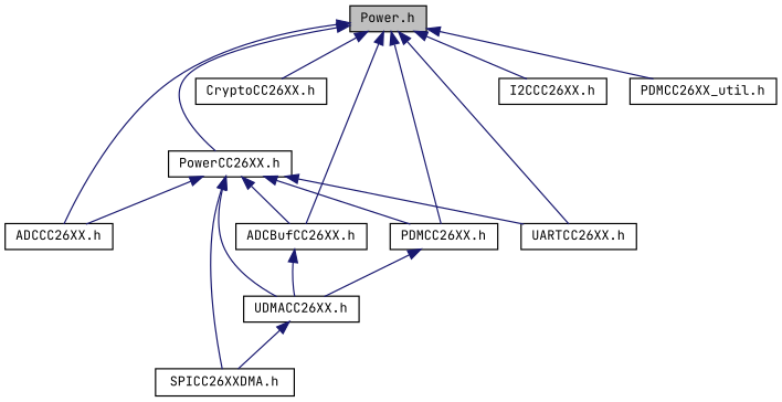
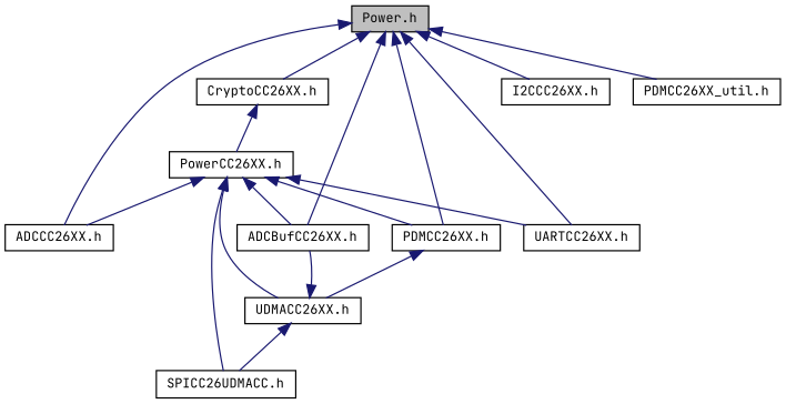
  digraph {
    fontname="JetBrains Mono"
    node [color=black fillcolor=white fontname="JetBrains Mono" fontsize=10 shape=record style=filled]
    edge [color=midnightblue dir=back fontname="JetBrains Mono" fontsize=10 labelfontname=Helvetica labelfontsize=10 style=solid]
    n1 [fillcolor=grey75 fontcolor=black height=0.2 label="Power.h" width=0.4]
    n2 [height=0.2 label="ADCCC26XX.h" width=0.4]
    n3 [height=0.2 label="ADCBufCC26XX.h" width=0.4]
    n4 [height=0.2 label="CryptoCC26XX.h" width=0.4]
    n5 [height=0.2 label="I2CCC26XX.h" width=0.4]
    n6 [height=0.2 label="PDMCC26XX.h" width=0.4]
    n7 [height=0.2 label="PDMCC26XX_util.h" width=0.4]
    n8 [height=0.2 label="PowerCC26XX.h" width=0.4]
    n9 [height=0.2 label="UARTCC26XX.h" width=0.4]
    n10 [height=0.2 label="UDMACC26XX.h" width=0.4]
-   n11 [height=0.2 label="SPICC26XXDMA.h" width=0.4]
+   n11 [height=0.2 label="SPICC26UDMACC.h" width=0.4]
    n1 -> n2
    n1 -> n3
    n1 -> n4
    n1 -> n5
    n1 -> n6
    n1 -> n7
-   n1 -> n8
+   n4 -> n8
    n1 -> n9
    n6 -> n10
    n8 -> n2
    n8 -> n3
    n8 -> n6
    n8 -> n9
    n8 -> n10
    n8 -> n11
-   n3 -> n10
+   n10 -> n3
    n10 -> n11
  }
